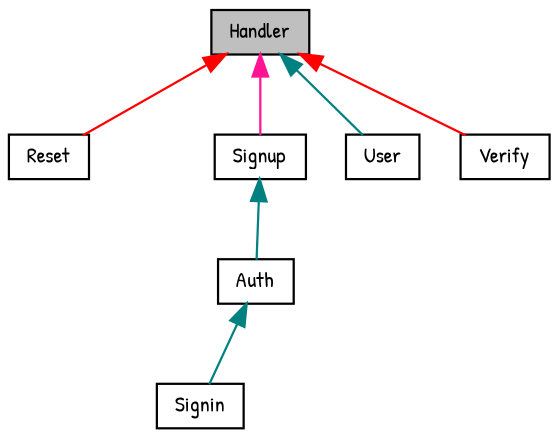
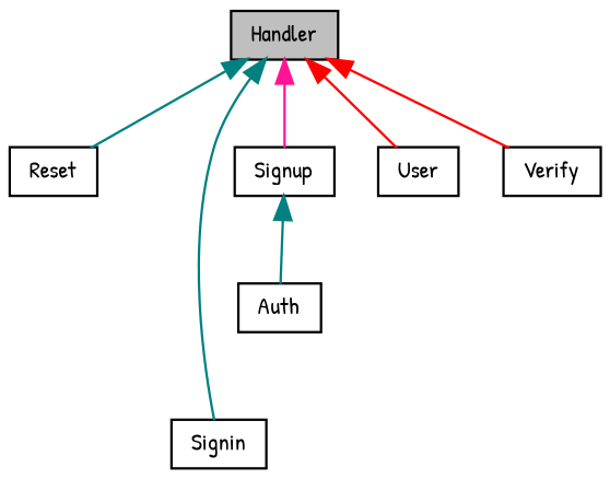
  digraph {
    fontname="Patrick Hand"
    node [color=black fillcolor=white fontname="Patrick Hand" fontsize=10 shape=record style=filled]
    edge [color=red dir=back fontname="Patrick Hand" fontsize=10 labelfontname=Helvetica labelfontsize=10 style=solid]
    n1 [fillcolor=grey75 fontcolor=black height=0.2 label=Handler width=0.4]
    n2 [height=0.2 label=Reset width=0.4]
    n3 [height=0.2 label=Signin width=0.4]
    n4 [height=0.2 label=Signup width=0.4]
    n5 [height=0.2 label=User width=0.4]
    n6 [height=0.2 label=Verify width=0.4]
    n7 [height=0.2 label=Auth width=0.4]
-   n1 -> n2
-   n7 -> n3 [color=teal]
+   n1 -> n2 [color=teal]
+   n1 -> n3 [color=teal]
    n1 -> n4 [color=deeppink]
-   n1 -> n5 [color=teal]
+   n1 -> n5
    n1 -> n6
    n4 -> n7 [color=teal]
  }
